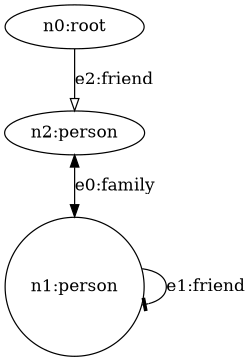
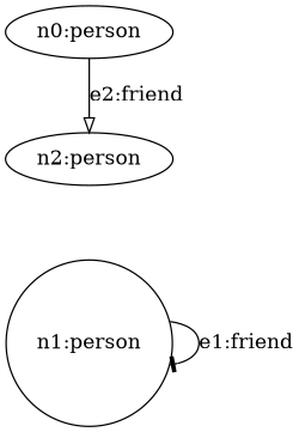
  strict digraph {
    node [shape=ellipse]
-   n1 [label="n0:root"]
+   n1 [label="n0:person"]
    n2 [label="n2:person"]
    n3 [label="n1:person" shape=circle]
    n1 -> n2 [arrowhead=onormal label="e2:friend"]
-   n2 -> n3 [dir=both label="e0:family"]
    n3 -> n3 [arrowhead=tee label="e1:friend"]
  }
